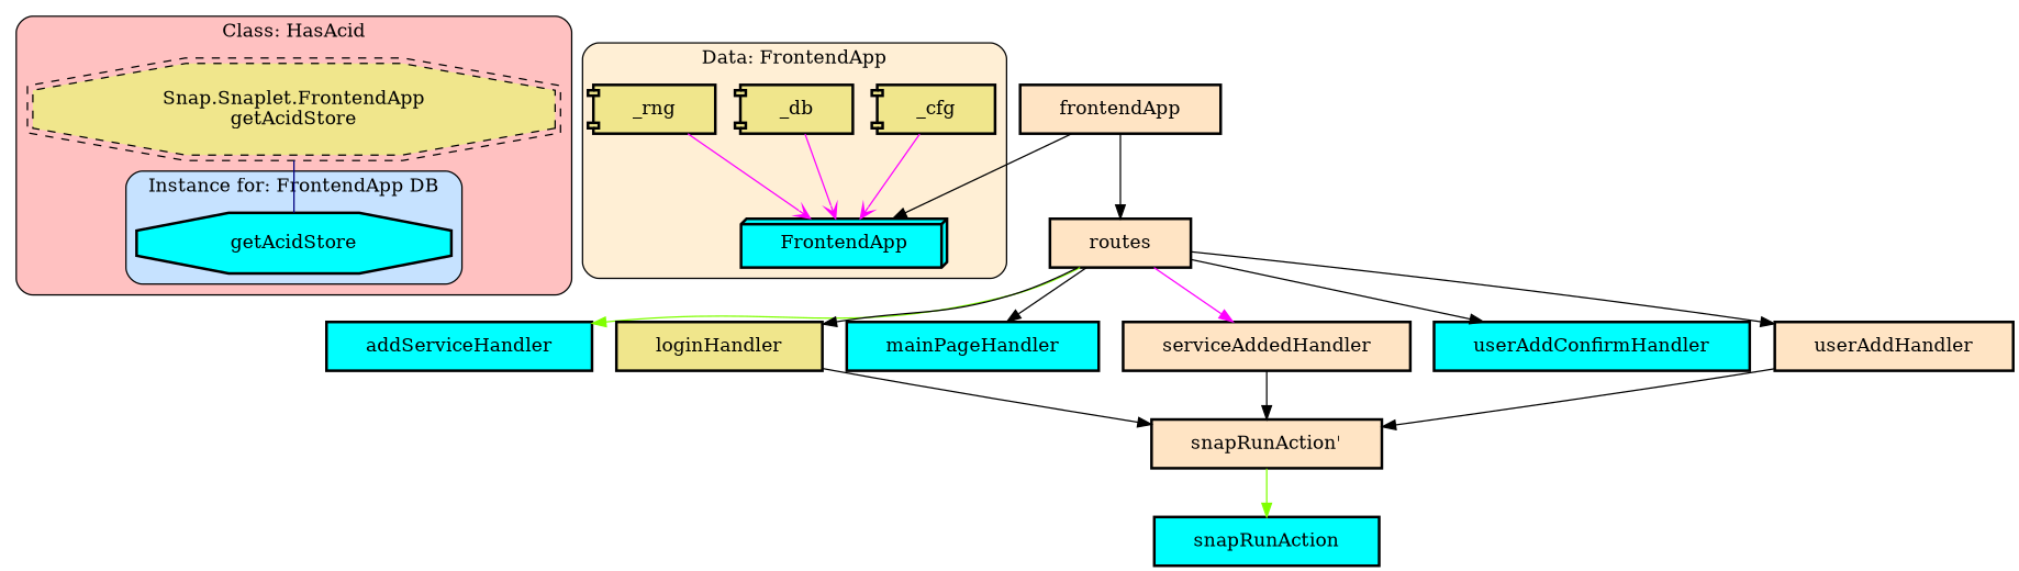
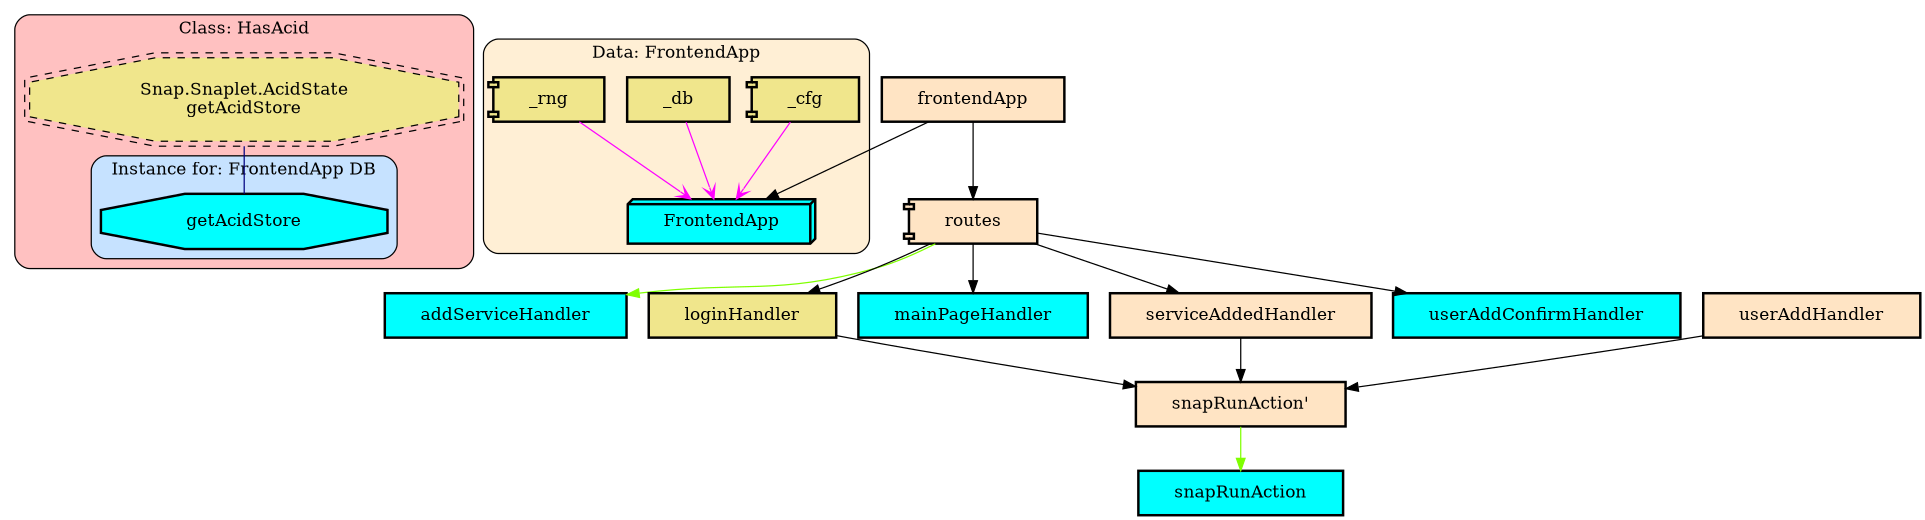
  digraph {
    node [fillcolor=cyan margin="0.4,0.1" shape=box style="filled,bold"]
    edge [color=black penwidth=1]
    n1 [label=getAcidStore shape=octagon]
-   n2 [fillcolor=khaki label="Snap.Snaplet.FrontendApp\ngetAcidStore" shape=doubleoctagon style="filled,dashed"]
+   n2 [fillcolor=khaki label="Snap.Snaplet.AcidState\ngetAcidStore" shape=doubleoctagon style="filled,dashed"]
    n3 [label=FrontendApp shape=box3d]
    n4 [fillcolor=khaki label=_cfg shape=component]
-   n5 [fillcolor=khaki label=_db shape=component]
+   n5 [fillcolor=khaki label=_db]
    n6 [fillcolor=khaki label=_rng shape=component]
    n7 [label=addServiceHandler]
    n8 [fillcolor=bisque label=frontendApp]
-   n9 [fillcolor=bisque label=routes]
+   n9 [fillcolor=bisque label=routes shape=component]
    n10 [fillcolor=khaki label=loginHandler]
    n11 [label=mainPageHandler]
    n12 [fillcolor=bisque label=serviceAddedHandler]
    n13 [label=userAddConfirmHandler]
    n14 [fillcolor=bisque label=userAddHandler]
    n15 [fillcolor=bisque label="snapRunAction'"]
    n16 [label=snapRunAction]
    subgraph cluster_1 {
      fillcolor=rosybrown1
      label="Class: HasAcid"
      style="filled,rounded"
      n2
      subgraph cluster_2 {
        fillcolor=slategray1
        label="Instance for: FrontendApp DB"
        style="filled,rounded"
        n1
      }
    }
    subgraph cluster_3 {
      fillcolor=papayawhip
      label="Data: FrontendApp"
      style="filled,rounded"
      n3
      n4
      n5
      n6
    }
    n2 -> n1 [color=navy dir=none]
    n4 -> n3 [arrowhead=vee arrowtail=odot color=magenta]
    n5 -> n3 [arrowhead=vee arrowtail=odot color=magenta]
    n6 -> n3 [arrowhead=vee arrowtail=odot color=magenta]
    n8 -> n3
    n8 -> n9
    n9 -> n7 [color=chartreuse]
    n9 -> n10
    n9 -> n11
-   n9 -> n12 [color=magenta]
+   n9 -> n12
    n9 -> n13
-   n9 -> n14
    n10 -> n15
    n12 -> n15
    n14 -> n15
    n15 -> n16 [color=chartreuse]
  }
